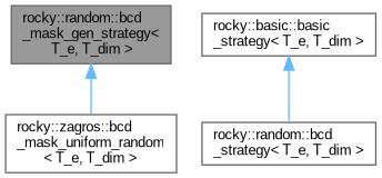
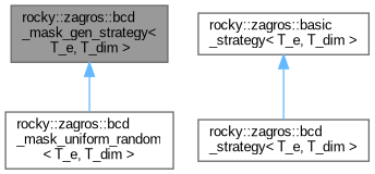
  digraph {
    fontname="Liberation Sans"
    node [color=gray40 fillcolor=white fontname="Liberation Sans" fontsize=10 shape=box style=filled]
    edge [color=steelblue1 dir=back fontname="Liberation Sans" fontsize=10 labelfontname=Helvetica labelfontsize=10 style=solid]
-   n1 [fillcolor=grey60 fontcolor=black height=0.2 label="rocky::random::bcd\l_mask_gen_strategy\<\l T_e, T_dim \>" width=0.4]
+   n1 [fillcolor=grey60 fontcolor=black height=0.2 label="rocky::zagros::bcd\l_mask_gen_strategy\<\l T_e, T_dim \>" width=0.4]
    n2 [height=0.2 label="rocky::zagros::bcd\l_mask_uniform_random\l\< T_e, T_dim \>" width=0.4]
-   n3 [height=0.2 label="rocky::random::bcd\l_strategy\< T_e, T_dim \>" width=0.4]
-   n4 [height=0.2 label="rocky::basic::basic\l_strategy\< T_e, T_dim \>" width=0.4]
+   n3 [height=0.2 label="rocky::zagros::bcd\l_strategy\< T_e, T_dim \>" width=0.4]
+   n4 [height=0.2 label="rocky::zagros::basic\l_strategy\< T_e, T_dim \>" width=0.4]
    n1 -> n2
    n4 -> n3
  }
